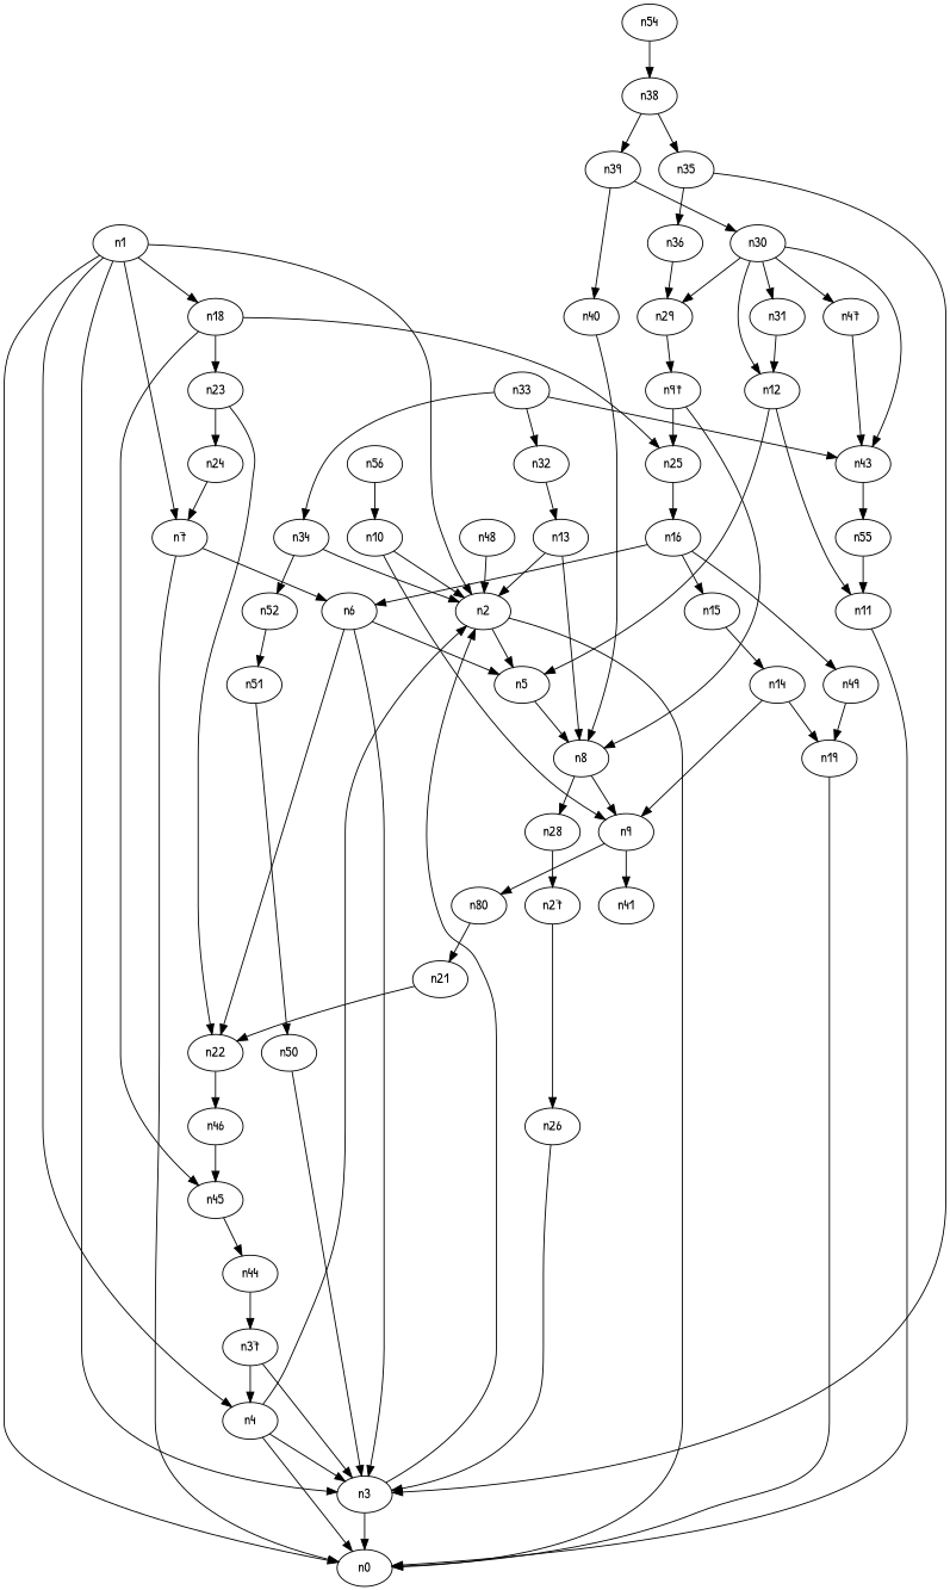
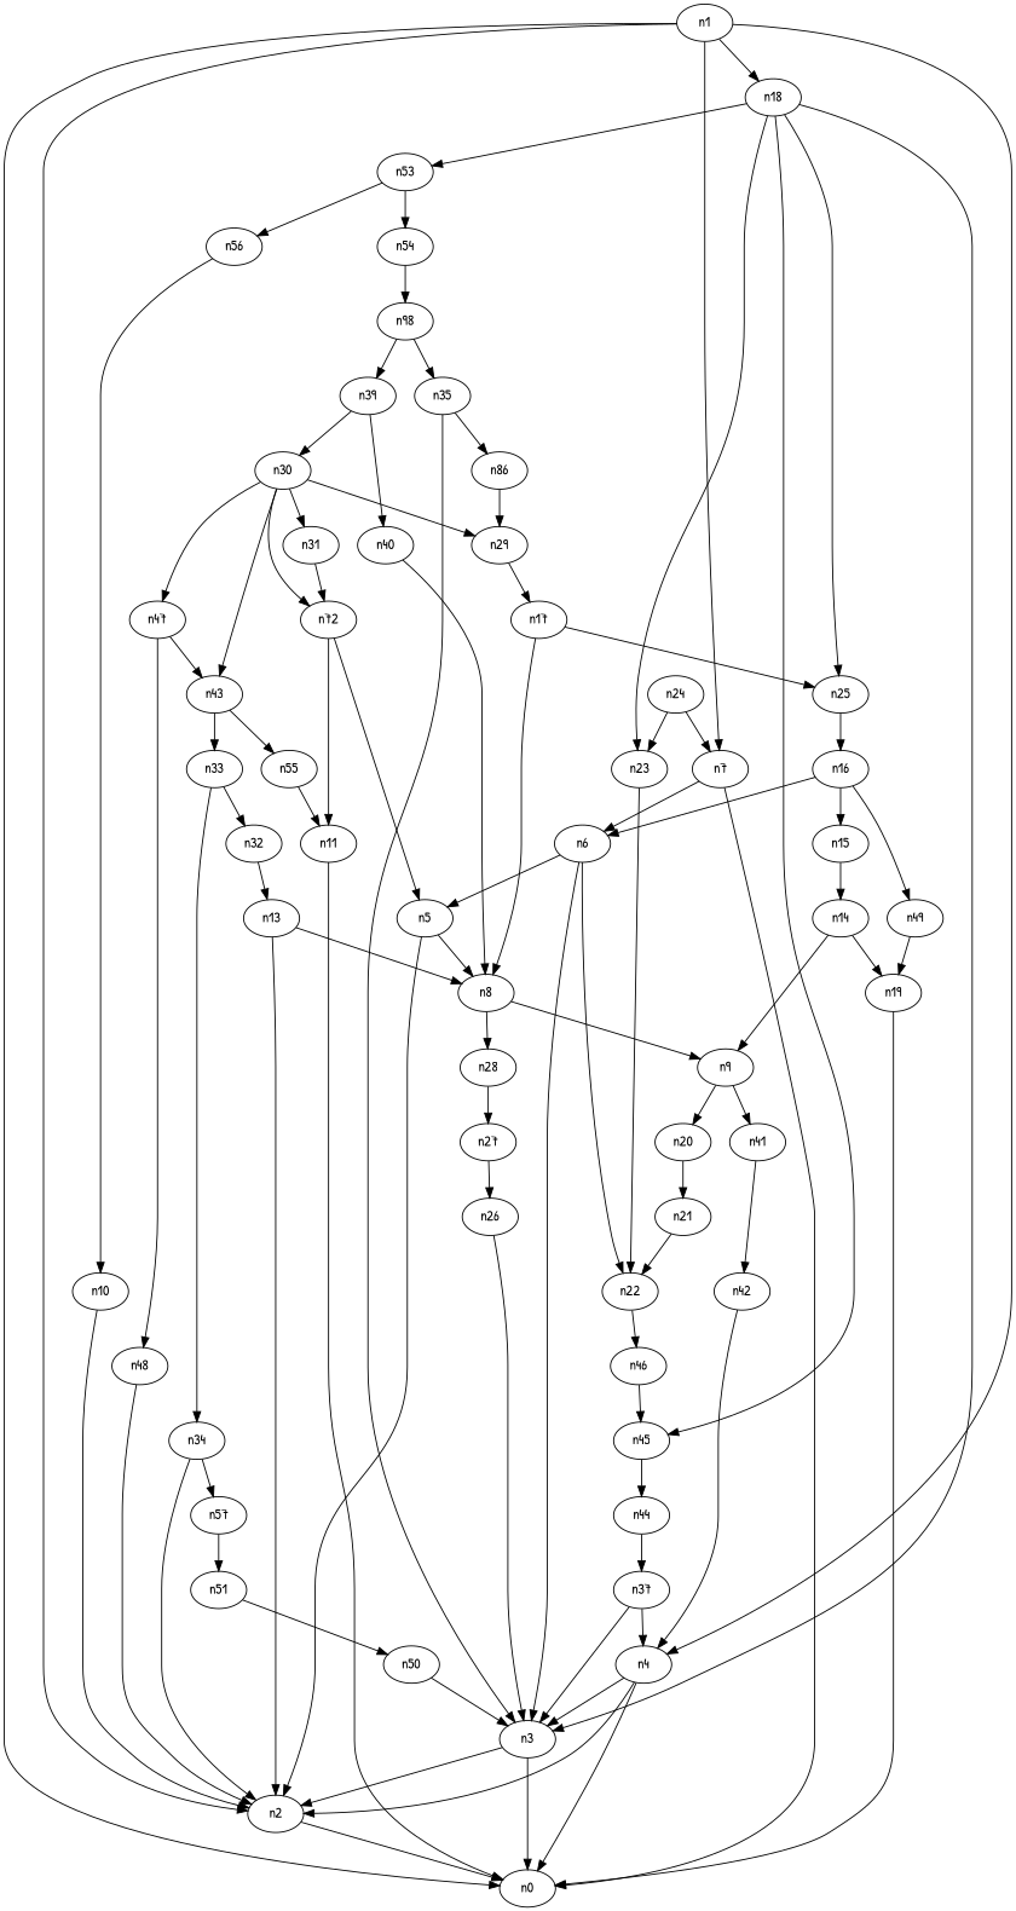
  digraph {
    fontname="Patrick Hand"
    node [fontname="Patrick Hand"]
    edge [fontname="Patrick Hand"]
    n1
    n0
    n2
    n3
    n4
    n7
    n18
    n6
    n23
    n45
+   n53
    n25
    n5
    n22
-   n17 [label=n97]
+   n17
    n8
    n24
    n44
    n54
    n56
    n9
    n28
-   n20 [label=n80]
+   n20
    n41
    n27
    n46
    n21
+   n42
    n26
    n10
    n11
-   n12
+   n12 [label=n72]
    n13
    n14
    n19
    n15
    n16
    n49
    n37
-   n38
+   n38 [label=n98]
    n29
    n30
    n31
    n43
    n47
    n33
    n55
    n48
    n32
    n34
-   n52
+   n52 [label=n57]
    n51
    n50
    n35
-   n36
+   n36 [label=n86]
    n39
    n40
    n1 -> n0
    n1 -> n2
-   n1 -> n3
+   n18 -> n3
    n1 -> n4
    n1 -> n7
    n1 -> n18
    n2 -> n0
    n3 -> n0
    n3 -> n2
    n4 -> n0
    n4 -> n2
    n4 -> n3
    n7 -> n0
    n7 -> n6
    n18 -> n23
    n18 -> n45
+   n18 -> n53
    n18 -> n25
    n6 -> n3
    n6 -> n5
    n6 -> n22
    n23 -> n22
-   n23 -> n24
+   n24 -> n23
    n45 -> n44
+   n53 -> n54
+   n53 -> n56
    n25 -> n16
-   n2 -> n5
+   n5 -> n2
    n5 -> n8
    n22 -> n46
    n17 -> n25
    n17 -> n8
    n8 -> n9
    n8 -> n28
    n24 -> n7
    n44 -> n37
    n54 -> n38
    n56 -> n10
    n9 -> n20
    n9 -> n41
    n28 -> n27
    n20 -> n21
+   n41 -> n42
    n27 -> n26
    n46 -> n45
    n21 -> n22
+   n42 -> n4
    n26 -> n3
    n10 -> n2
-   n10 -> n9
    n11 -> n0
    n12 -> n5
    n12 -> n11
    n13 -> n2
    n13 -> n8
    n14 -> n9
    n14 -> n19
    n19 -> n0
    n15 -> n14
    n16 -> n6
    n16 -> n15
    n16 -> n49
    n49 -> n19
    n37 -> n3
    n37 -> n4
    n38 -> n35
    n38 -> n39
    n29 -> n17
    n30 -> n12
    n30 -> n29
    n30 -> n31
    n30 -> n43
    n30 -> n47
    n31 -> n12
-   n33 -> n43
+   n43 -> n33
    n43 -> n55
    n47 -> n43
+   n47 -> n48
    n33 -> n32
    n33 -> n34
    n55 -> n11
    n48 -> n2
    n32 -> n13
    n34 -> n2
    n34 -> n52
    n52 -> n51
    n51 -> n50
    n50 -> n3
    n35 -> n3
    n35 -> n36
    n36 -> n29
    n39 -> n30
    n39 -> n40
    n40 -> n8
  }
